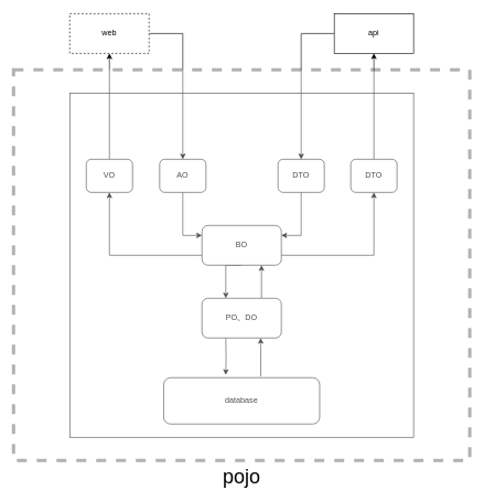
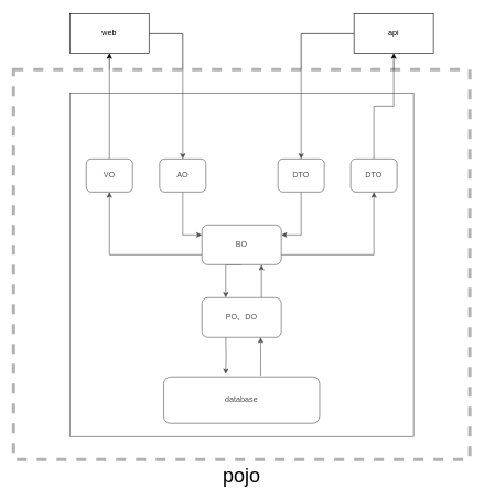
  <mxCell id="0" />
  <mxCell id="1" parent="0" />
  <mxCell id="2" value="" style="whiteSpace=wrap;html=1;aspect=fixed;" parent="1" vertex="1"><mxGeometry x="105" y="140" width="520" height="520" as="geometry" /></mxCell>
  <mxCell id="3" style="edgeStyle=orthogonalEdgeStyle;rounded=0;orthogonalLoop=1;jettySize=auto;html=1;exitX=0.5;exitY=0;exitDx=0;exitDy=0;entryX=0.5;entryY=1;entryDx=0;entryDy=0;" parent="1" source="4" target="6" edge="1"><mxGeometry relative="1" as="geometry" /></mxCell>
  <mxCell id="4" value="VO" style="rounded=1;whiteSpace=wrap;html=1;" parent="1" vertex="1"><mxGeometry x="130" y="240" width="70" height="50" as="geometry" /></mxCell>
  <mxCell id="5" style="edgeStyle=orthogonalEdgeStyle;rounded=0;orthogonalLoop=1;jettySize=auto;html=1;exitX=1;exitY=0.5;exitDx=0;exitDy=0;entryX=0.5;entryY=0;entryDx=0;entryDy=0;" parent="1" source="6" target="19" edge="1"><mxGeometry relative="1" as="geometry" /></mxCell>
- <mxCell id="6" value="web" style="rounded=0;whiteSpace=wrap;html=1;dashed=1;" parent="1" vertex="1"><mxGeometry x="105" y="20" width="120" height="60" as="geometry" /></mxCell>
+ <mxCell id="6" value="web" style="rounded=0;whiteSpace=wrap;html=1;" parent="1" vertex="1"><mxGeometry x="105" y="20" width="120" height="60" as="geometry" /></mxCell>
  <mxCell id="7" style="edgeStyle=orthogonalEdgeStyle;rounded=0;orthogonalLoop=1;jettySize=auto;html=1;exitX=0;exitY=0.5;exitDx=0;exitDy=0;entryX=0.5;entryY=0;entryDx=0;entryDy=0;" parent="1" source="8" target="21" edge="1"><mxGeometry relative="1" as="geometry" /></mxCell>
- <mxCell id="8" value="api" style="rounded=0;whiteSpace=wrap;html=1;" parent="1" vertex="1"><mxGeometry x="505" y="20" width="120" height="60" as="geometry" /></mxCell>
+ <mxCell id="8" value="api" style="rounded=0;whiteSpace=wrap;html=1;" parent="1" vertex="1"><mxGeometry x="535" y="20" width="120" height="60" as="geometry" /></mxCell>
  <mxCell id="9" style="edgeStyle=orthogonalEdgeStyle;rounded=0;orthogonalLoop=1;jettySize=auto;html=1;exitX=0.5;exitY=1;exitDx=0;exitDy=0;" parent="1" source="12" target="15" edge="1"><mxGeometry relative="1" as="geometry"><Array as="points"><mxPoint x="341" y="400" /></Array></mxGeometry></mxCell>
  <mxCell id="10" style="edgeStyle=orthogonalEdgeStyle;rounded=0;orthogonalLoop=1;jettySize=auto;html=1;exitX=0;exitY=0.75;exitDx=0;exitDy=0;entryX=0.5;entryY=1;entryDx=0;entryDy=0;" parent="1" source="12" target="4" edge="1"><mxGeometry relative="1" as="geometry" /></mxCell>
  <mxCell id="11" style="edgeStyle=orthogonalEdgeStyle;rounded=0;orthogonalLoop=1;jettySize=auto;html=1;exitX=1;exitY=0.75;exitDx=0;exitDy=0;entryX=0.5;entryY=1;entryDx=0;entryDy=0;" parent="1" source="12" target="23" edge="1"><mxGeometry relative="1" as="geometry" /></mxCell>
  <mxCell id="12" value="BO" style="rounded=1;whiteSpace=wrap;html=1;" parent="1" vertex="1"><mxGeometry x="305" y="340" width="120" height="60" as="geometry" /></mxCell>
  <mxCell id="13" style="edgeStyle=orthogonalEdgeStyle;rounded=0;orthogonalLoop=1;jettySize=auto;html=1;entryX=0.398;entryY=-0.06;entryDx=0;entryDy=0;entryPerimeter=0;" parent="1" target="17" edge="1"><mxGeometry relative="1" as="geometry"><mxPoint x="341" y="510" as="sourcePoint" /></mxGeometry></mxCell>
  <mxCell id="14" style="edgeStyle=orthogonalEdgeStyle;rounded=0;orthogonalLoop=1;jettySize=auto;html=1;exitX=0.75;exitY=0;exitDx=0;exitDy=0;entryX=0.75;entryY=1;entryDx=0;entryDy=0;" parent="1" source="15" target="12" edge="1"><mxGeometry relative="1" as="geometry" /></mxCell>
  <mxCell id="15" value="PO、DO" style="rounded=1;whiteSpace=wrap;html=1;" parent="1" vertex="1"><mxGeometry x="305" y="450" width="120" height="60" as="geometry" /></mxCell>
  <mxCell id="16" style="edgeStyle=orthogonalEdgeStyle;rounded=0;orthogonalLoop=1;jettySize=auto;html=1;exitX=0.622;exitY=-0.026;exitDx=0;exitDy=0;exitPerimeter=0;" parent="1" source="17" target="15" edge="1"><mxGeometry relative="1" as="geometry"><Array as="points"><mxPoint x="394" y="520" /><mxPoint x="394" y="520" /></Array></mxGeometry></mxCell>
  <mxCell id="17" value="database" style="rounded=1;whiteSpace=wrap;html=1;" parent="1" vertex="1"><mxGeometry x="247" y="570" width="236" height="70" as="geometry" /></mxCell>
  <mxCell id="18" style="edgeStyle=orthogonalEdgeStyle;rounded=0;orthogonalLoop=1;jettySize=auto;html=1;exitX=0.5;exitY=1;exitDx=0;exitDy=0;entryX=0;entryY=0.25;entryDx=0;entryDy=0;" parent="1" source="19" target="12" edge="1"><mxGeometry relative="1" as="geometry" /></mxCell>
  <mxCell id="19" value="AO" style="rounded=1;whiteSpace=wrap;html=1;" parent="1" vertex="1"><mxGeometry x="241" y="240" width="70" height="50" as="geometry" /></mxCell>
  <mxCell id="20" style="edgeStyle=orthogonalEdgeStyle;rounded=0;orthogonalLoop=1;jettySize=auto;html=1;exitX=0.5;exitY=1;exitDx=0;exitDy=0;entryX=1;entryY=0.25;entryDx=0;entryDy=0;" parent="1" source="21" target="12" edge="1"><mxGeometry relative="1" as="geometry" /></mxCell>
  <mxCell id="21" value="DTO" style="rounded=1;whiteSpace=wrap;html=1;" parent="1" vertex="1"><mxGeometry x="420" y="240" width="70" height="50" as="geometry" /></mxCell>
  <mxCell id="22" style="edgeStyle=orthogonalEdgeStyle;rounded=0;orthogonalLoop=1;jettySize=auto;html=1;exitX=0.5;exitY=0;exitDx=0;exitDy=0;entryX=0.5;entryY=1;entryDx=0;entryDy=0;" parent="1" source="23" target="8" edge="1"><mxGeometry relative="1" as="geometry" /></mxCell>
  <mxCell id="23" value="DTO" style="rounded=1;whiteSpace=wrap;html=1;" parent="1" vertex="1"><mxGeometry x="530" y="240" width="70" height="50" as="geometry" /></mxCell>
  <mxCell id="24" value="pojo" style="rounded=0;whiteSpace=wrap;html=1;opacity=30;strokeWidth=5;dashed=1;labelPosition=center;verticalLabelPosition=bottom;align=center;verticalAlign=top;fontSize=30;labelBorderColor=none;" vertex="1" parent="1"><mxGeometry x="20" y="105" width="690" height="590" as="geometry" /></mxCell>
